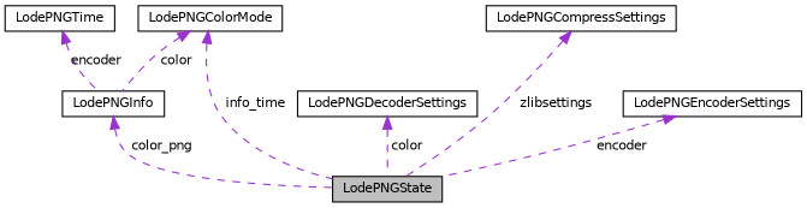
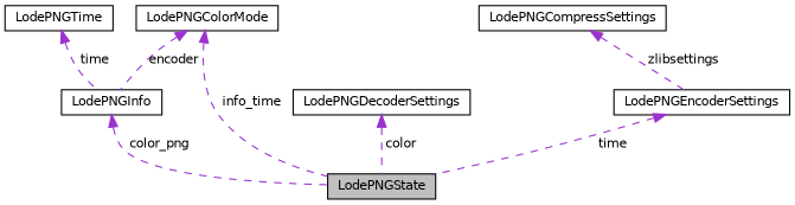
  digraph {
    node [color=black fillcolor=white fontname=Helvetica fontsize=10 shape=record style=filled]
    edge [color=darkorchid3 dir=back fontname=Helvetica fontsize=10 labelfontname=Helvetica labelfontsize=10 style=dashed]
    n1 [fillcolor=grey75 fontcolor=black height=0.2 label=LodePNGState width=0.4]
    n2 [height=0.2 label=LodePNGInfo width=0.4]
    n3 [height=0.2 label=LodePNGTime width=0.4]
    n4 [height=0.2 label=LodePNGColorMode width=0.4]
    n5 [height=0.2 label=LodePNGDecoderSettings width=0.4]
    n6 [height=0.2 label=LodePNGEncoderSettings width=0.4]
    n7 [height=0.2 label=LodePNGCompressSettings width=0.4]
    n2 -> n1 [label=" color_png"]
-   n3 -> n2 [label=" encoder"]
+   n3 -> n2 [label=" time"]
    n4 -> n1 [label=" info_time"]
-   n4 -> n2 [label=" color"]
+   n4 -> n2 [label=" encoder"]
    n5 -> n1 [label=" color"]
-   n6 -> n1 [label=" encoder"]
-   n7 -> n1 [label=" zlibsettings"]
+   n6 -> n1 [label=" time"]
+   n7 -> n6 [label=" zlibsettings"]
  }
